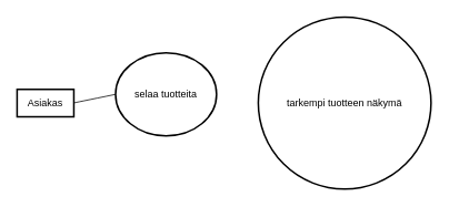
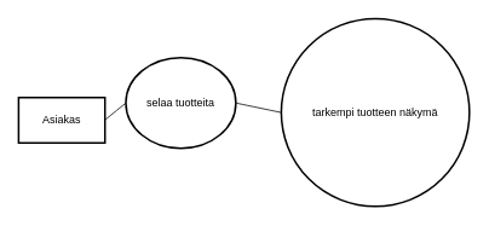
  <mxCell id="0" />
  <mxCell id="1" parent="0" />
- <mxCell id="2" value="Asiakas" style="whiteSpace=wrap;strokeWidth=2;" vertex="1" parent="1"><mxGeometry y="107" width="68" height="33" as="geometry" x="20" /></mxCell>
+ <mxCell id="2" value="Asiakas" style="whiteSpace=wrap;strokeWidth=2;" vertex="1" parent="1"><mxGeometry x="20" y="107" width="95" height="50" as="geometry" /></mxCell>
  <mxCell id="3" value="selaa tuotteita" style="ellipse;aspect=fixed;strokeWidth=2;whiteSpace=wrap;" vertex="1" parent="1"><mxGeometry x="138" y="63" width="121" height="100" as="geometry" /></mxCell>
  <mxCell id="4" value="tarkempi tuotteen näkymä" style="ellipse;aspect=fixed;strokeWidth=2;whiteSpace=wrap;" vertex="1" parent="1"><mxGeometry x="309" width="207" height="207" as="geometry" y="20" /></mxCell>
  <mxCell id="5" value="" style="curved=1;startArrow=none;endArrow=none;exitX=0.995;exitY=0.493;entryX=-0.003;entryY=0.498;" edge="1" parent="1" source="2" target="3"><mxGeometry relative="1" as="geometry"><Array as="points" /></mxGeometry></mxCell>
+ <mxCell id="6" value="" style="curved=1;startArrow=none;endArrow=none;exitX=0.997;exitY=0.498;entryX=-0.002;entryY=0.499;" edge="1" parent="1" source="3" target="4"><mxGeometry relative="1" as="geometry"><Array as="points" /></mxGeometry></mxCell>
